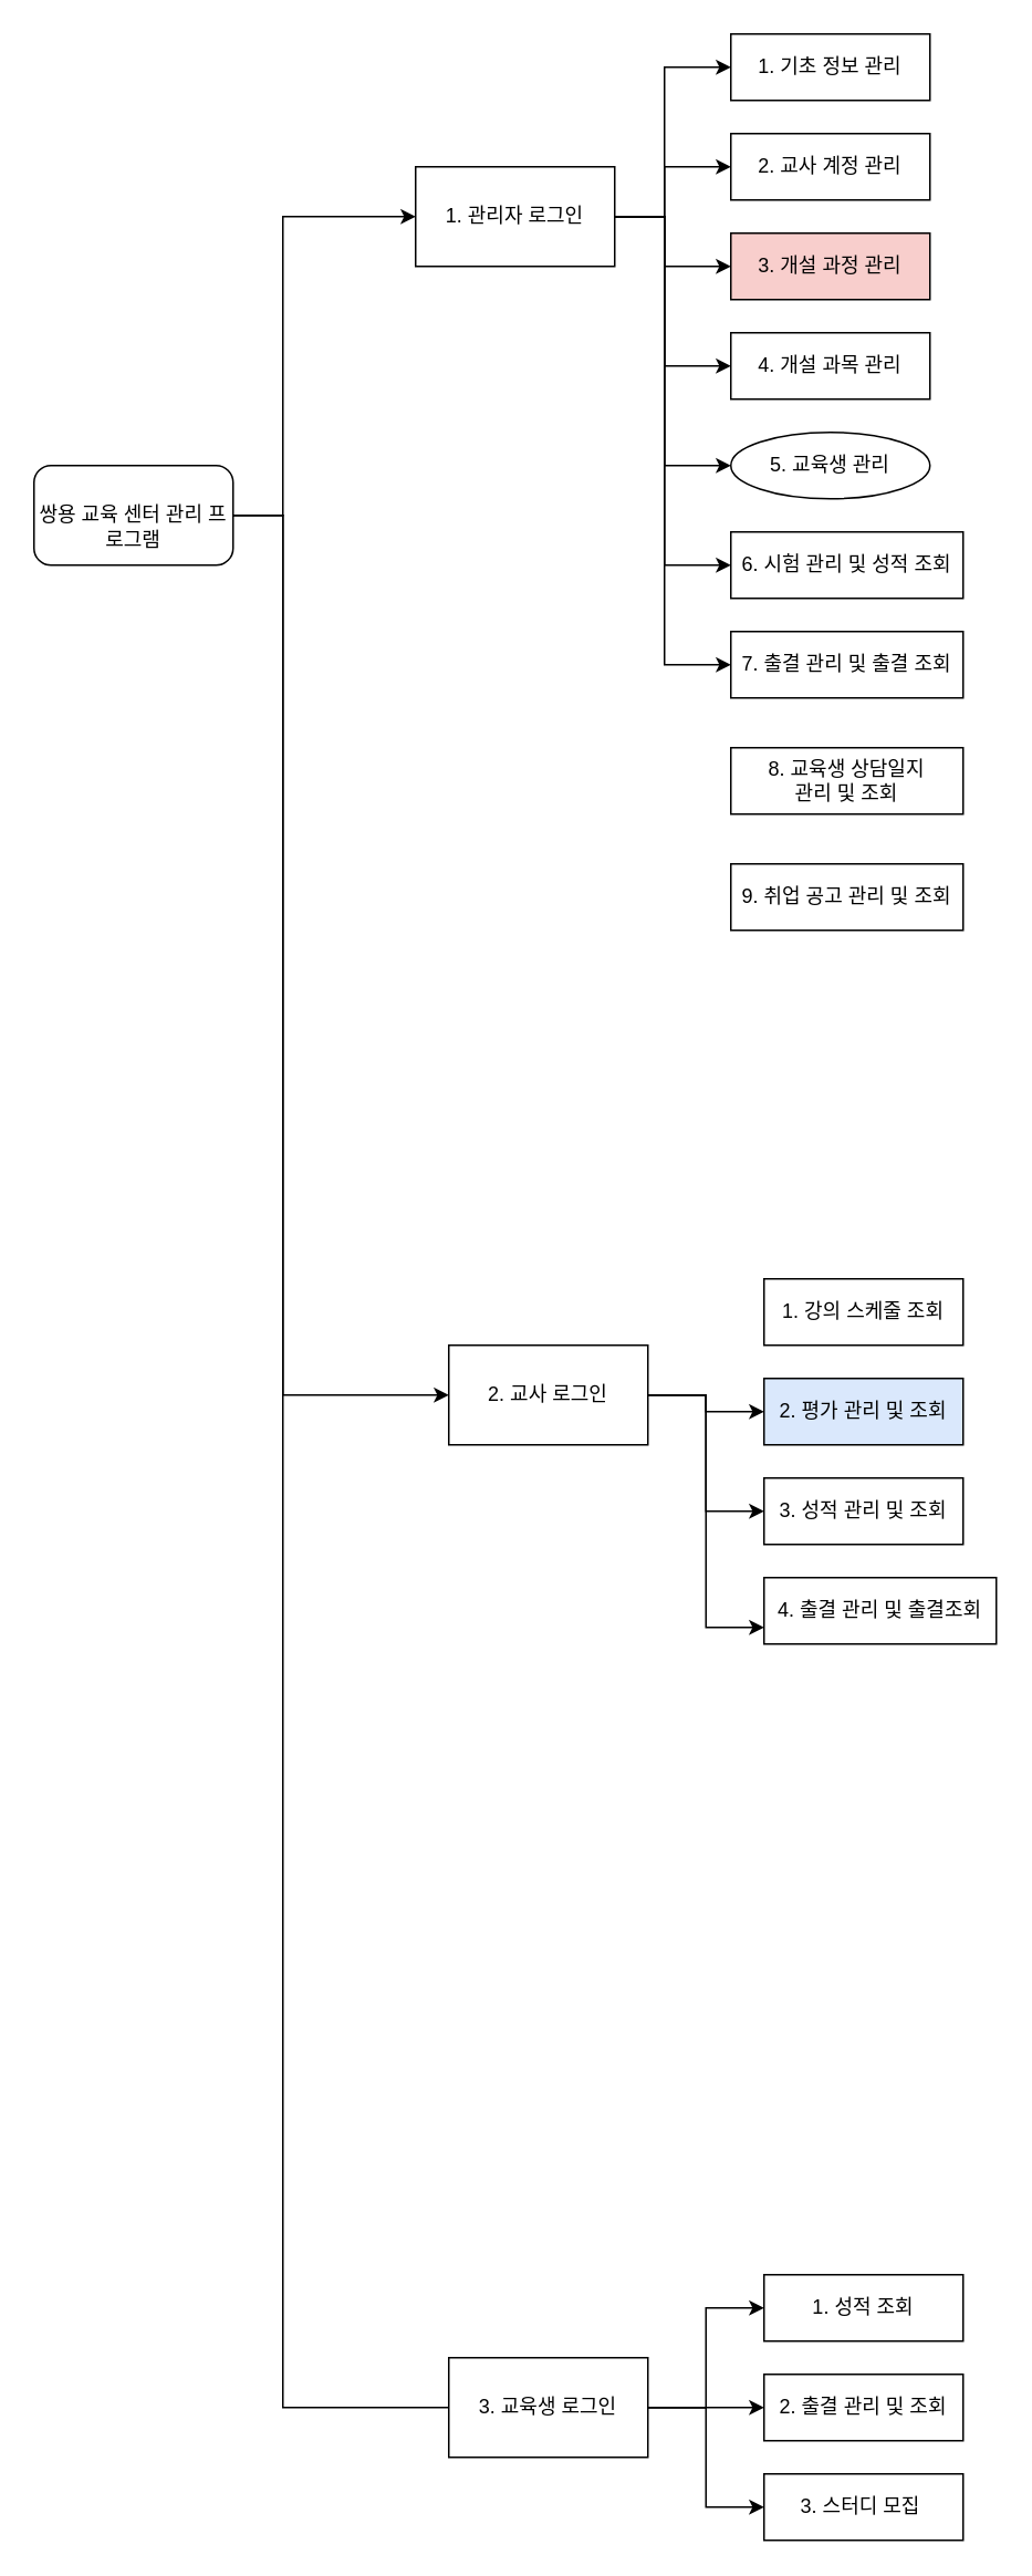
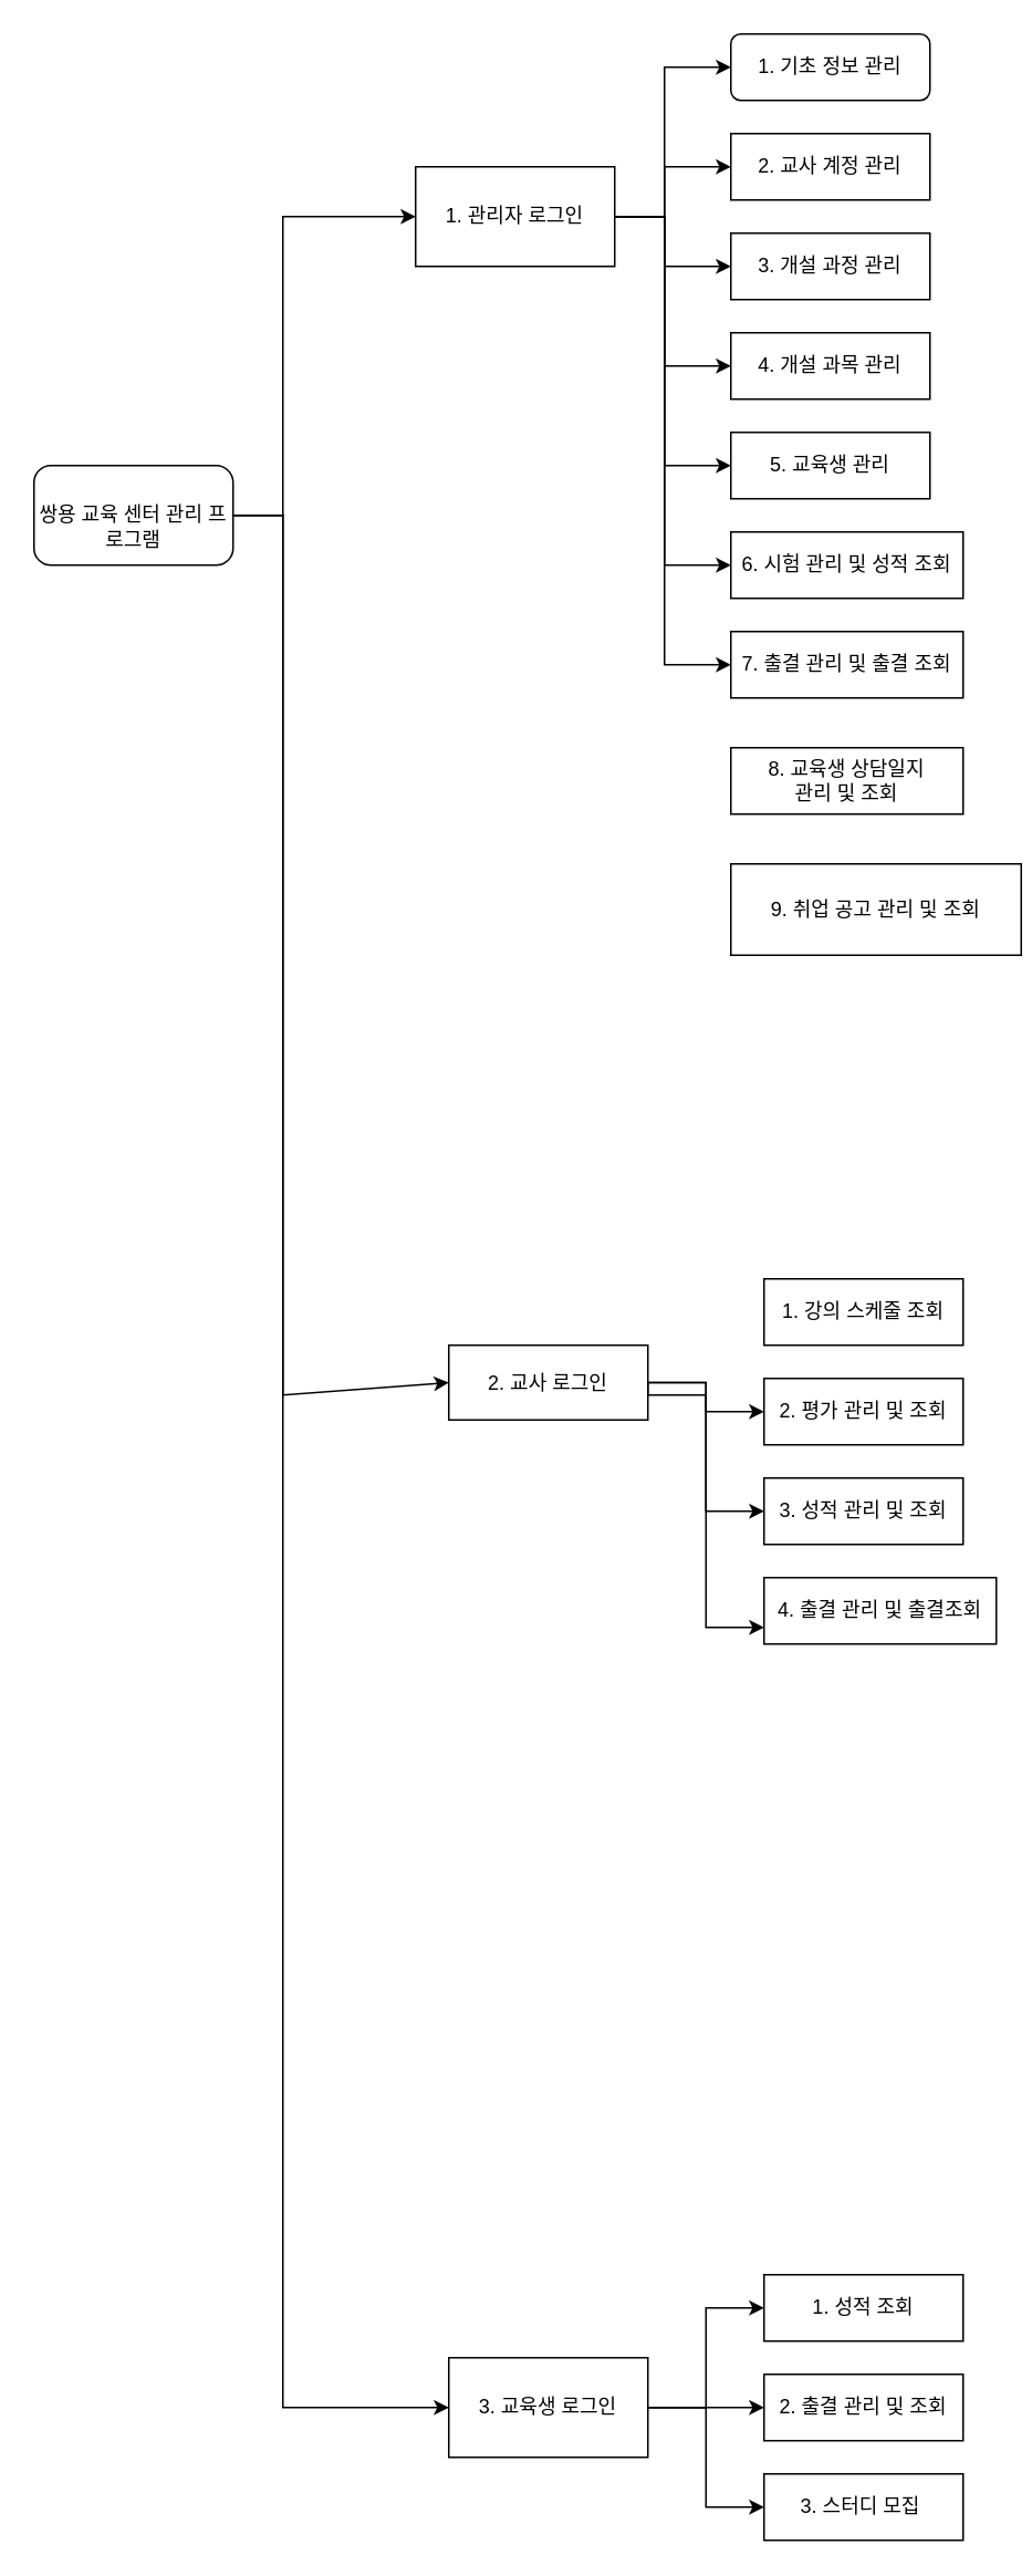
  <mxCell id="0" />
  <mxCell id="1" parent="0" />
  <mxCell id="2" value="" style="edgeStyle=none;rounded=0;orthogonalLoop=1;jettySize=auto;html=1;entryX=0;entryY=0.5;entryDx=0;entryDy=0;exitX=1;exitY=0.5;exitDx=0;exitDy=0;" parent="1" source="5" target="13" edge="1"><mxGeometry relative="1" as="geometry"><mxPoint x="80" y="130" as="targetPoint" /><Array as="points"><mxPoint x="170" y="310" /><mxPoint x="170" y="130" /></Array></mxGeometry></mxCell>
  <mxCell id="3" style="edgeStyle=none;rounded=0;orthogonalLoop=1;jettySize=auto;html=1;exitX=1;exitY=0.5;exitDx=0;exitDy=0;entryX=0;entryY=0.5;entryDx=0;entryDy=0;" parent="1" source="5" target="17" edge="1"><mxGeometry relative="1" as="geometry"><Array as="points"><mxPoint x="170" y="310" /><mxPoint x="170" y="840" /></Array></mxGeometry></mxCell>
- <mxCell id="4" style="edgeStyle=none;rounded=0;orthogonalLoop=1;jettySize=auto;html=1;exitX=1;exitY=0.5;exitDx=0;exitDy=0;entryX=0;entryY=0.5;entryDx=0;entryDy=0;endArrow=none;" parent="1" source="5" target="21" edge="1"><mxGeometry relative="1" as="geometry"><Array as="points"><mxPoint x="170" y="310" /><mxPoint x="170" y="1450" /></Array></mxGeometry></mxCell>
+ <mxCell id="4" style="edgeStyle=none;rounded=0;orthogonalLoop=1;jettySize=auto;html=1;exitX=1;exitY=0.5;exitDx=0;exitDy=0;entryX=0;entryY=0.5;entryDx=0;entryDy=0;" parent="1" source="5" target="21" edge="1"><mxGeometry relative="1" as="geometry"><Array as="points"><mxPoint x="170" y="310" /><mxPoint x="170" y="1450" /></Array></mxGeometry></mxCell>
  <mxCell id="5" value="&lt;br&gt;쌍용 교육 센터 관리 프로그램&lt;br&gt;" style="rounded=1;whiteSpace=wrap;html=1;align=center;arcSize=17;" parent="1" vertex="1"><mxGeometry x="20" y="280" width="120" height="60" as="geometry" /></mxCell>
  <mxCell id="6" style="edgeStyle=none;rounded=0;orthogonalLoop=1;jettySize=auto;html=1;exitX=1;exitY=0.5;exitDx=0;exitDy=0;entryX=0;entryY=0.5;entryDx=0;entryDy=0;" parent="1" source="13" target="22" edge="1"><mxGeometry relative="1" as="geometry"><Array as="points"><mxPoint x="400" y="130" /><mxPoint x="400" y="40" /></Array></mxGeometry></mxCell>
  <mxCell id="7" style="edgeStyle=none;rounded=0;orthogonalLoop=1;jettySize=auto;html=1;exitX=1;exitY=0.5;exitDx=0;exitDy=0;entryX=0;entryY=0.5;entryDx=0;entryDy=0;" parent="1" source="13" target="23" edge="1"><mxGeometry relative="1" as="geometry"><Array as="points"><mxPoint x="400" y="130" /><mxPoint x="400" y="100" /></Array></mxGeometry></mxCell>
  <mxCell id="8" style="edgeStyle=none;rounded=0;orthogonalLoop=1;jettySize=auto;html=1;exitX=1;exitY=0.5;exitDx=0;exitDy=0;entryX=0;entryY=0.5;entryDx=0;entryDy=0;" parent="1" source="13" target="24" edge="1"><mxGeometry relative="1" as="geometry"><Array as="points"><mxPoint x="400" y="130" /><mxPoint x="400" y="160" /></Array></mxGeometry></mxCell>
  <mxCell id="9" style="edgeStyle=none;rounded=0;orthogonalLoop=1;jettySize=auto;html=1;exitX=1;exitY=0.5;exitDx=0;exitDy=0;entryX=0;entryY=0.5;entryDx=0;entryDy=0;" parent="1" source="13" target="25" edge="1"><mxGeometry relative="1" as="geometry"><Array as="points"><mxPoint x="400" y="130" /><mxPoint x="400" y="220" /></Array></mxGeometry></mxCell>
  <mxCell id="10" style="edgeStyle=none;rounded=0;orthogonalLoop=1;jettySize=auto;html=1;exitX=1;exitY=0.5;exitDx=0;exitDy=0;entryX=0;entryY=0.5;entryDx=0;entryDy=0;" parent="1" source="13" target="26" edge="1"><mxGeometry relative="1" as="geometry"><Array as="points"><mxPoint x="400" y="130" /><mxPoint x="400" y="280" /></Array></mxGeometry></mxCell>
  <mxCell id="11" style="edgeStyle=none;rounded=0;orthogonalLoop=1;jettySize=auto;html=1;exitX=1;exitY=0.5;exitDx=0;exitDy=0;entryX=0;entryY=0.5;entryDx=0;entryDy=0;" parent="1" source="13" target="27" edge="1"><mxGeometry relative="1" as="geometry"><Array as="points"><mxPoint x="400" y="130" /><mxPoint x="400" y="340" /></Array></mxGeometry></mxCell>
  <mxCell id="12" style="edgeStyle=none;rounded=0;orthogonalLoop=1;jettySize=auto;html=1;exitX=1;exitY=0.5;exitDx=0;exitDy=0;entryX=0;entryY=0.5;entryDx=0;entryDy=0;" parent="1" source="13" target="28" edge="1"><mxGeometry relative="1" as="geometry"><Array as="points"><mxPoint x="400" y="130" /><mxPoint x="400" y="400" /></Array></mxGeometry></mxCell>
  <mxCell id="13" value="1. 관리자 로그인" style="rounded=0;whiteSpace=wrap;html=1;" parent="1" vertex="1"><mxGeometry x="250" y="100" width="120" height="60" as="geometry" /></mxCell>
  <mxCell id="14" style="edgeStyle=orthogonalEdgeStyle;rounded=0;orthogonalLoop=1;jettySize=auto;html=1;exitX=1;exitY=0.5;exitDx=0;exitDy=0;" parent="1" source="17" target="30" edge="1"><mxGeometry relative="1" as="geometry" /></mxCell>
  <mxCell id="15" style="edgeStyle=orthogonalEdgeStyle;rounded=0;orthogonalLoop=1;jettySize=auto;html=1;exitX=1;exitY=0.5;exitDx=0;exitDy=0;entryX=0;entryY=0.5;entryDx=0;entryDy=0;" parent="1" source="17" target="31" edge="1"><mxGeometry relative="1" as="geometry" /></mxCell>
  <mxCell id="16" style="edgeStyle=orthogonalEdgeStyle;rounded=0;orthogonalLoop=1;jettySize=auto;html=1;exitX=1;exitY=0.5;exitDx=0;exitDy=0;entryX=0;entryY=0.75;entryDx=0;entryDy=0;" parent="1" source="17" target="32" edge="1"><mxGeometry relative="1" as="geometry"><Array as="points"><mxPoint x="425" y="840" /><mxPoint x="425" y="980" /></Array></mxGeometry></mxCell>
- <mxCell id="17" value="2. 교사 로그인" style="rounded=0;whiteSpace=wrap;html=1;" parent="1" vertex="1"><mxGeometry x="270" y="810" width="120" height="60" as="geometry" /></mxCell>
+ <mxCell id="17" value="2. 교사 로그인" style="rounded=0;whiteSpace=wrap;html=1;" parent="1" vertex="1"><mxGeometry x="270" y="810" width="120" height="45" as="geometry" /></mxCell>
  <mxCell id="18" style="edgeStyle=orthogonalEdgeStyle;rounded=0;orthogonalLoop=1;jettySize=auto;html=1;exitX=1;exitY=0.5;exitDx=0;exitDy=0;entryX=0;entryY=0.5;entryDx=0;entryDy=0;" parent="1" source="21" target="33" edge="1"><mxGeometry relative="1" as="geometry" /></mxCell>
  <mxCell id="19" style="edgeStyle=orthogonalEdgeStyle;rounded=0;orthogonalLoop=1;jettySize=auto;html=1;exitX=1;exitY=0.5;exitDx=0;exitDy=0;" parent="1" source="21" target="34" edge="1"><mxGeometry relative="1" as="geometry" /></mxCell>
  <mxCell id="20" style="edgeStyle=orthogonalEdgeStyle;rounded=0;orthogonalLoop=1;jettySize=auto;html=1;exitX=1;exitY=0.5;exitDx=0;exitDy=0;entryX=0;entryY=0.5;entryDx=0;entryDy=0;" parent="1" source="21" target="35" edge="1"><mxGeometry relative="1" as="geometry" /></mxCell>
  <mxCell id="21" value="3. 교육생 로그인" style="rounded=0;whiteSpace=wrap;html=1;" parent="1" vertex="1"><mxGeometry x="270" y="1420" width="120" height="60" as="geometry" /></mxCell>
- <mxCell id="22" value="1. 기초 정보 관리" style="rounded=0;whiteSpace=wrap;html=1;" parent="1" vertex="1"><mxGeometry x="440" y="20" width="120" height="40" as="geometry" /></mxCell>
+ <mxCell id="22" value="1. 기초 정보 관리" style="whiteSpace=wrap;html=1;rounded=1;" parent="1" vertex="1"><mxGeometry x="440" y="20" width="120" height="40" as="geometry" /></mxCell>
  <mxCell id="23" value="2. 교사 계정 관리" style="rounded=0;whiteSpace=wrap;html=1;" parent="1" vertex="1"><mxGeometry x="440" y="80" width="120" height="40" as="geometry" /></mxCell>
- <mxCell id="24" value="3. 개설 과정 관리" style="rounded=0;whiteSpace=wrap;html=1;fillColor=#f8cecc;" parent="1" vertex="1"><mxGeometry x="440" y="140" width="120" height="40" as="geometry" /></mxCell>
+ <mxCell id="24" value="3. 개설 과정 관리" style="rounded=0;whiteSpace=wrap;html=1;" parent="1" vertex="1"><mxGeometry x="440" y="140" width="120" height="40" as="geometry" /></mxCell>
  <mxCell id="25" value="4. 개설 과목 관리" style="rounded=0;whiteSpace=wrap;html=1;" parent="1" vertex="1"><mxGeometry x="440" y="200" width="120" height="40" as="geometry" /></mxCell>
- <mxCell id="26" value="5. 교육생 관리" style="ellipse;whiteSpace=wrap;html=1;" parent="1" vertex="1"><mxGeometry x="440" y="260" width="120" height="40" as="geometry" /></mxCell>
+ <mxCell id="26" value="5. 교육생 관리" style="rounded=0;whiteSpace=wrap;html=1;" parent="1" vertex="1"><mxGeometry x="440" y="260" width="120" height="40" as="geometry" /></mxCell>
  <mxCell id="27" value="6. 시험 관리 및 성적 조회" style="rounded=0;whiteSpace=wrap;html=1;" parent="1" vertex="1"><mxGeometry x="440" y="320" width="140" height="40" as="geometry" /></mxCell>
  <mxCell id="28" value="7. 출결 관리 및 출결 조회" style="rounded=0;whiteSpace=wrap;html=1;" parent="1" vertex="1"><mxGeometry x="440" y="380" width="140" height="40" as="geometry" /></mxCell>
  <mxCell id="29" value="1. 강의 스케줄 조회" style="rounded=0;whiteSpace=wrap;html=1;" parent="1" vertex="1"><mxGeometry x="460" y="770" width="120" height="40" as="geometry" /></mxCell>
- <mxCell id="30" value="2. 평가 관리 및 조회" style="rounded=0;whiteSpace=wrap;html=1;fillColor=#dae8fc;" parent="1" vertex="1"><mxGeometry x="460" y="830" width="120" height="40" as="geometry" /></mxCell>
+ <mxCell id="30" value="2. 평가 관리 및 조회" style="rounded=0;whiteSpace=wrap;html=1;" parent="1" vertex="1"><mxGeometry x="460" y="830" width="120" height="40" as="geometry" /></mxCell>
  <mxCell id="31" value="3. 성적 관리 및 조회" style="rounded=0;whiteSpace=wrap;html=1;" parent="1" vertex="1"><mxGeometry x="460" y="890" width="120" height="40" as="geometry" /></mxCell>
  <mxCell id="32" value="4. 출결 관리 및 출결조회" style="rounded=0;whiteSpace=wrap;html=1;" parent="1" vertex="1"><mxGeometry x="460" y="950" width="140" height="40" as="geometry" /></mxCell>
  <mxCell id="33" value="1. 성적 조회" style="rounded=0;whiteSpace=wrap;html=1;" parent="1" vertex="1"><mxGeometry x="460" y="1370" width="120" height="40" as="geometry" /></mxCell>
  <mxCell id="34" value="2. 출결 관리 및 조회" style="rounded=0;whiteSpace=wrap;html=1;" parent="1" vertex="1"><mxGeometry x="460" y="1430" width="120" height="40" as="geometry" /></mxCell>
  <mxCell id="35" value="3. 스터디 모집&amp;nbsp;" style="rounded=0;whiteSpace=wrap;html=1;" parent="1" vertex="1"><mxGeometry x="460" y="1490" width="120" height="40" as="geometry" /></mxCell>
  <mxCell id="36" value="8. 교육생 상담일지 &lt;br&gt;관리 및 조회" style="rounded=0;whiteSpace=wrap;html=1;" vertex="1" parent="1"><mxGeometry x="440" y="450" width="140" height="40" as="geometry" /></mxCell>
- <mxCell id="37" value="9. 취업 공고 관리 및 조회" style="rounded=0;whiteSpace=wrap;html=1;" vertex="1" parent="1"><mxGeometry x="440" y="520" width="140" height="40" as="geometry" /></mxCell>
+ <mxCell id="37" value="9. 취업 공고 관리 및 조회" style="rounded=0;whiteSpace=wrap;html=1;" vertex="1" parent="1"><mxGeometry x="440" y="520" width="175" height="55" as="geometry" /></mxCell>
